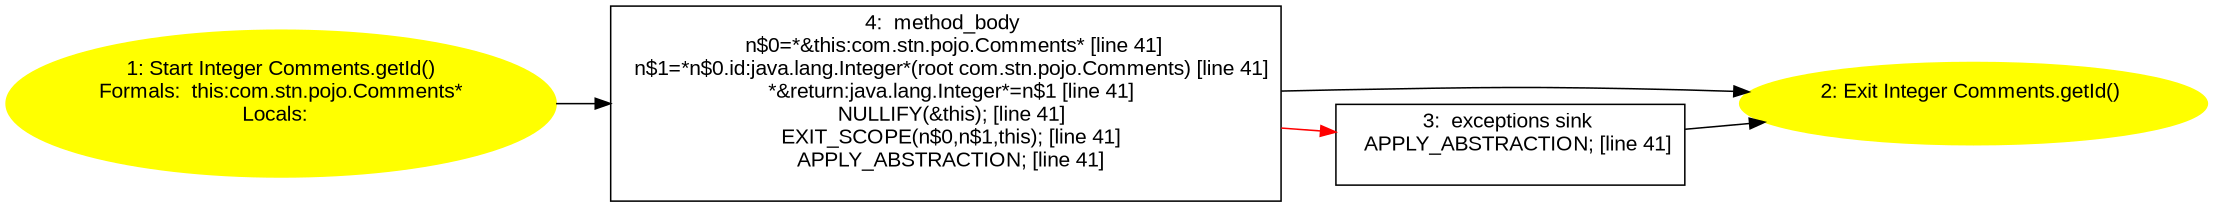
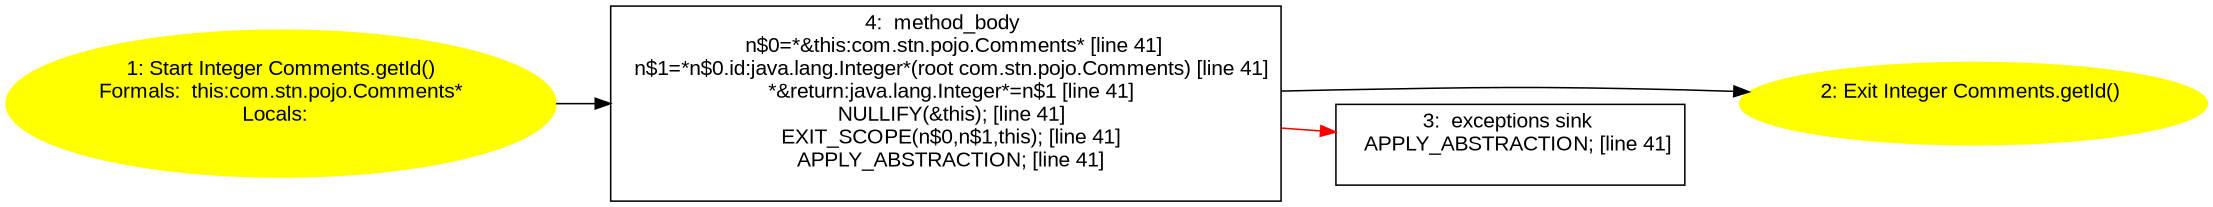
  digraph {
    rankdir=LR
    fontname="Liberation Sans"
    node [fontname="Liberation Sans"]
    edge [fontname="Liberation Sans"]
    n1 [color=yellow label="1: Start Integer Comments.getId()\nFormals:  this:com.stn.pojo.Comments*\nLocals:  \n  " style=filled]
    n2 [label="4:  method_body \n   n$0=*&this:com.stn.pojo.Comments* [line 41]\n  n$1=*n$0.id:java.lang.Integer*(root com.stn.pojo.Comments) [line 41]\n  *&return:java.lang.Integer*=n$1 [line 41]\n  NULLIFY(&this); [line 41]\n  EXIT_SCOPE(n$0,n$1,this); [line 41]\n  APPLY_ABSTRACTION; [line 41]\n " shape=box]
    n3 [color=yellow label="2: Exit Integer Comments.getId() \n  " style=filled]
    n4 [label="3:  exceptions sink \n   APPLY_ABSTRACTION; [line 41]\n " shape=box]
    n1 -> n2
    n2 -> n3
    n2 -> n4 [color=red]
-   n4 -> n3
  }
